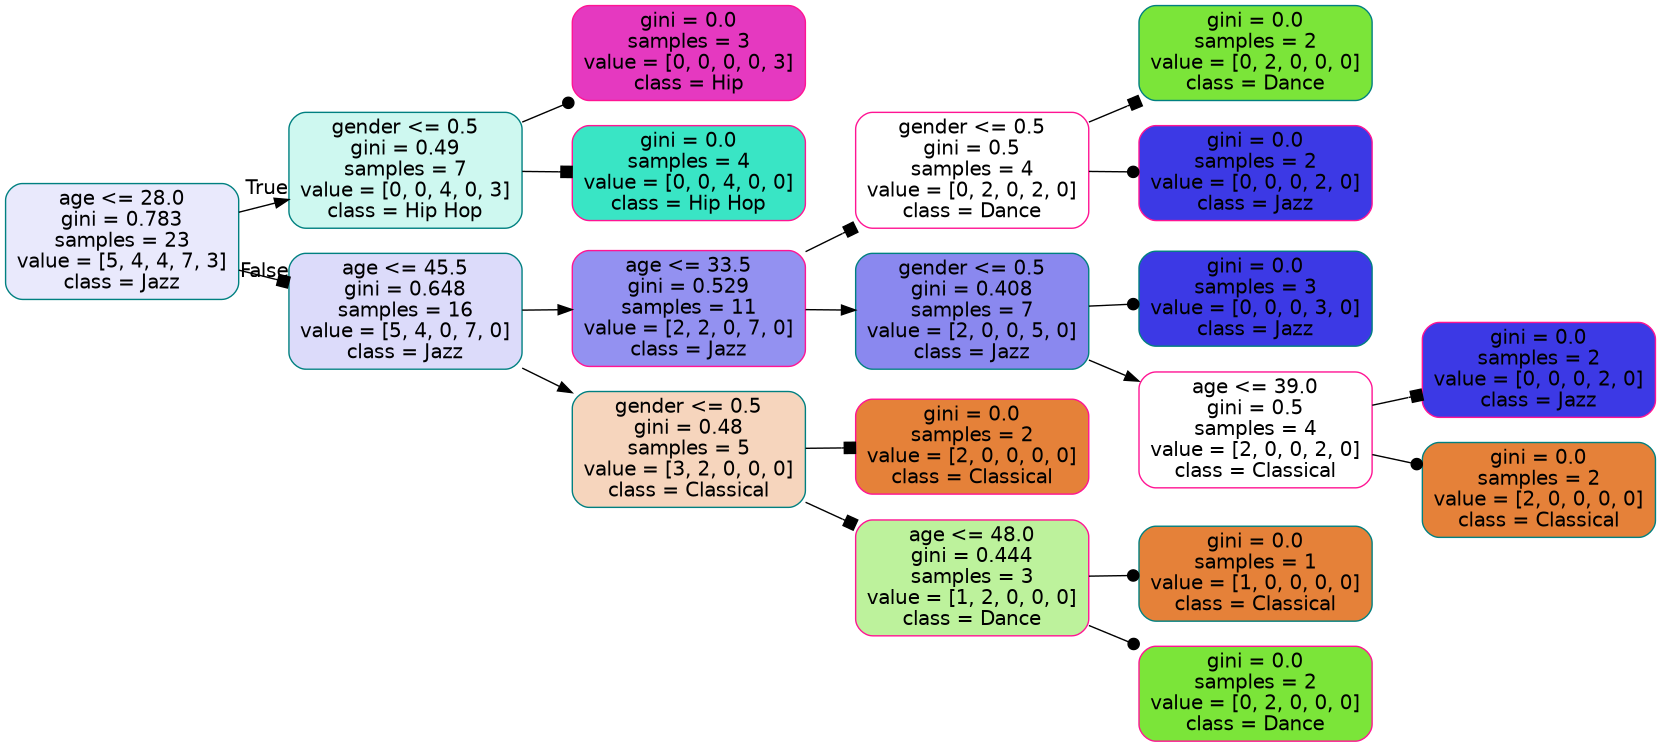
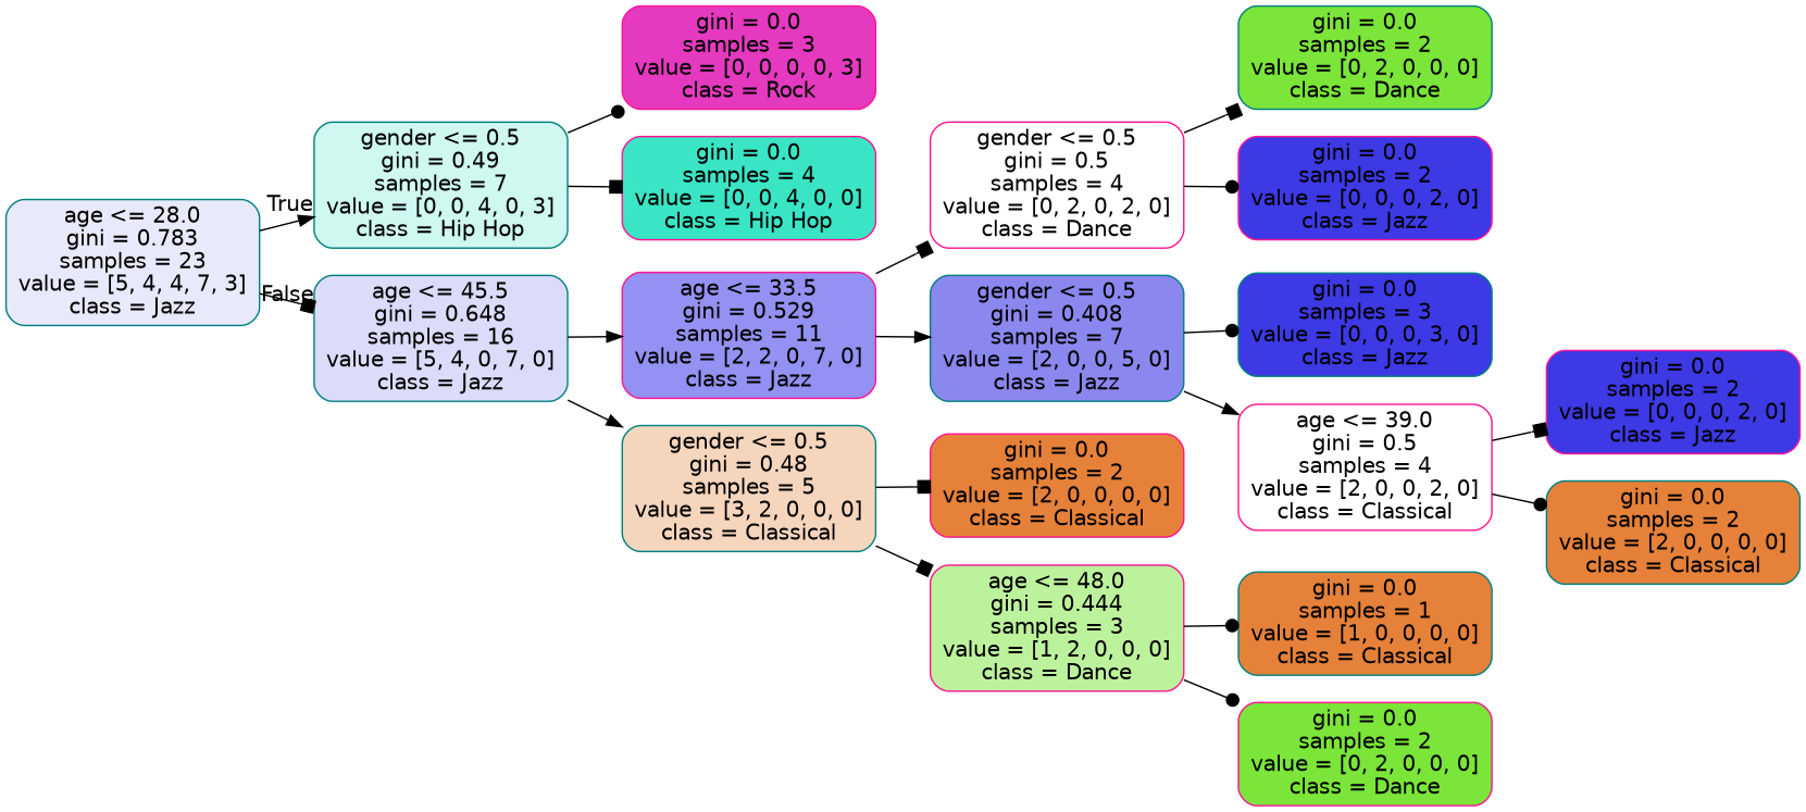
  digraph {
    rankdir=LR
    node [color=deeppink fillcolor="#3c39e5" fontname=helvetica shape=box style="filled, rounded"]
    edge [fontname=helvetica arrowhead=box]
    n1 [color=teal fillcolor="#e9e9fc" label="age <= 28.0\ngini = 0.783\nsamples = 23\nvalue = [5, 4, 4, 7, 3]\nclass = Jazz"]
    n2 [color=teal fillcolor="#cef8f0" label="gender <= 0.5\ngini = 0.49\nsamples = 7\nvalue = [0, 0, 4, 0, 3]\nclass = Hip Hop"]
    n3 [color=teal fillcolor="#dcdbfa" label="age <= 45.5\ngini = 0.648\nsamples = 16\nvalue = [5, 4, 0, 7, 0]\nclass = Jazz"]
-   n4 [fillcolor="#e539c0" label="gini = 0.0\nsamples = 3\nvalue = [0, 0, 0, 0, 3]\nclass = Hip"]
+   n4 [fillcolor="#e539c0" label="gini = 0.0\nsamples = 3\nvalue = [0, 0, 0, 0, 3]\nclass = Rock"]
    n5 [fillcolor="#39e5c5" label="gini = 0.0\nsamples = 4\nvalue = [0, 0, 4, 0, 0]\nclass = Hip Hop"]
    n6 [fillcolor="#9391f1" label="age <= 33.5\ngini = 0.529\nsamples = 11\nvalue = [2, 2, 0, 7, 0]\nclass = Jazz"]
    n7 [color=teal fillcolor="#f6d5bd" label="gender <= 0.5\ngini = 0.48\nsamples = 5\nvalue = [3, 2, 0, 0, 0]\nclass = Classical"]
    n8 [fillcolor="#ffffff" label="gender <= 0.5\ngini = 0.5\nsamples = 4\nvalue = [0, 2, 0, 2, 0]\nclass = Dance"]
    n9 [color=teal fillcolor="#8a88ef" label="gender <= 0.5\ngini = 0.408\nsamples = 7\nvalue = [2, 0, 0, 5, 0]\nclass = Jazz"]
    n10 [color=teal fillcolor="#7be539" label="gini = 0.0\nsamples = 2\nvalue = [0, 2, 0, 0, 0]\nclass = Dance"]
    n11 [label="gini = 0.0\nsamples = 2\nvalue = [0, 0, 0, 2, 0]\nclass = Jazz"]
    n12 [color=teal label="gini = 0.0\nsamples = 3\nvalue = [0, 0, 0, 3, 0]\nclass = Jazz"]
    n13 [fillcolor="#ffffff" label="age <= 39.0\ngini = 0.5\nsamples = 4\nvalue = [2, 0, 0, 2, 0]\nclass = Classical"]
    n14 [label="gini = 0.0\nsamples = 2\nvalue = [0, 0, 0, 2, 0]\nclass = Jazz"]
    n15 [color=teal fillcolor="#e58139" label="gini = 0.0\nsamples = 2\nvalue = [2, 0, 0, 0, 0]\nclass = Classical"]
    n16 [fillcolor="#e58139" label="gini = 0.0\nsamples = 2\nvalue = [2, 0, 0, 0, 0]\nclass = Classical"]
    n17 [fillcolor="#bdf29c" label="age <= 48.0\ngini = 0.444\nsamples = 3\nvalue = [1, 2, 0, 0, 0]\nclass = Dance"]
    n18 [color=teal fillcolor="#e58139" label="gini = 0.0\nsamples = 1\nvalue = [1, 0, 0, 0, 0]\nclass = Classical"]
    n19 [fillcolor="#7be539" label="gini = 0.0\nsamples = 2\nvalue = [0, 2, 0, 0, 0]\nclass = Dance"]
    n1 -> n2 [headlabel=True labelangle=45 labeldistance=2.5 arrowhead=normal]
    n1 -> n3 [headlabel=False labelangle=-45 labeldistance=2.5]
    n2 -> n4 [arrowhead=dot]
    n2 -> n5
    n3 -> n6 [arrowhead=normal]
    n3 -> n7 [arrowhead=normal]
    n6 -> n8
    n6 -> n9 [arrowhead=normal]
    n7 -> n16
    n7 -> n17
    n8 -> n10
    n8 -> n11 [arrowhead=dot]
    n9 -> n12 [arrowhead=dot]
    n9 -> n13 [arrowhead=normal]
    n13 -> n14
    n13 -> n15 [arrowhead=dot]
    n17 -> n18 [arrowhead=dot]
    n17 -> n19 [arrowhead=dot]
  }
